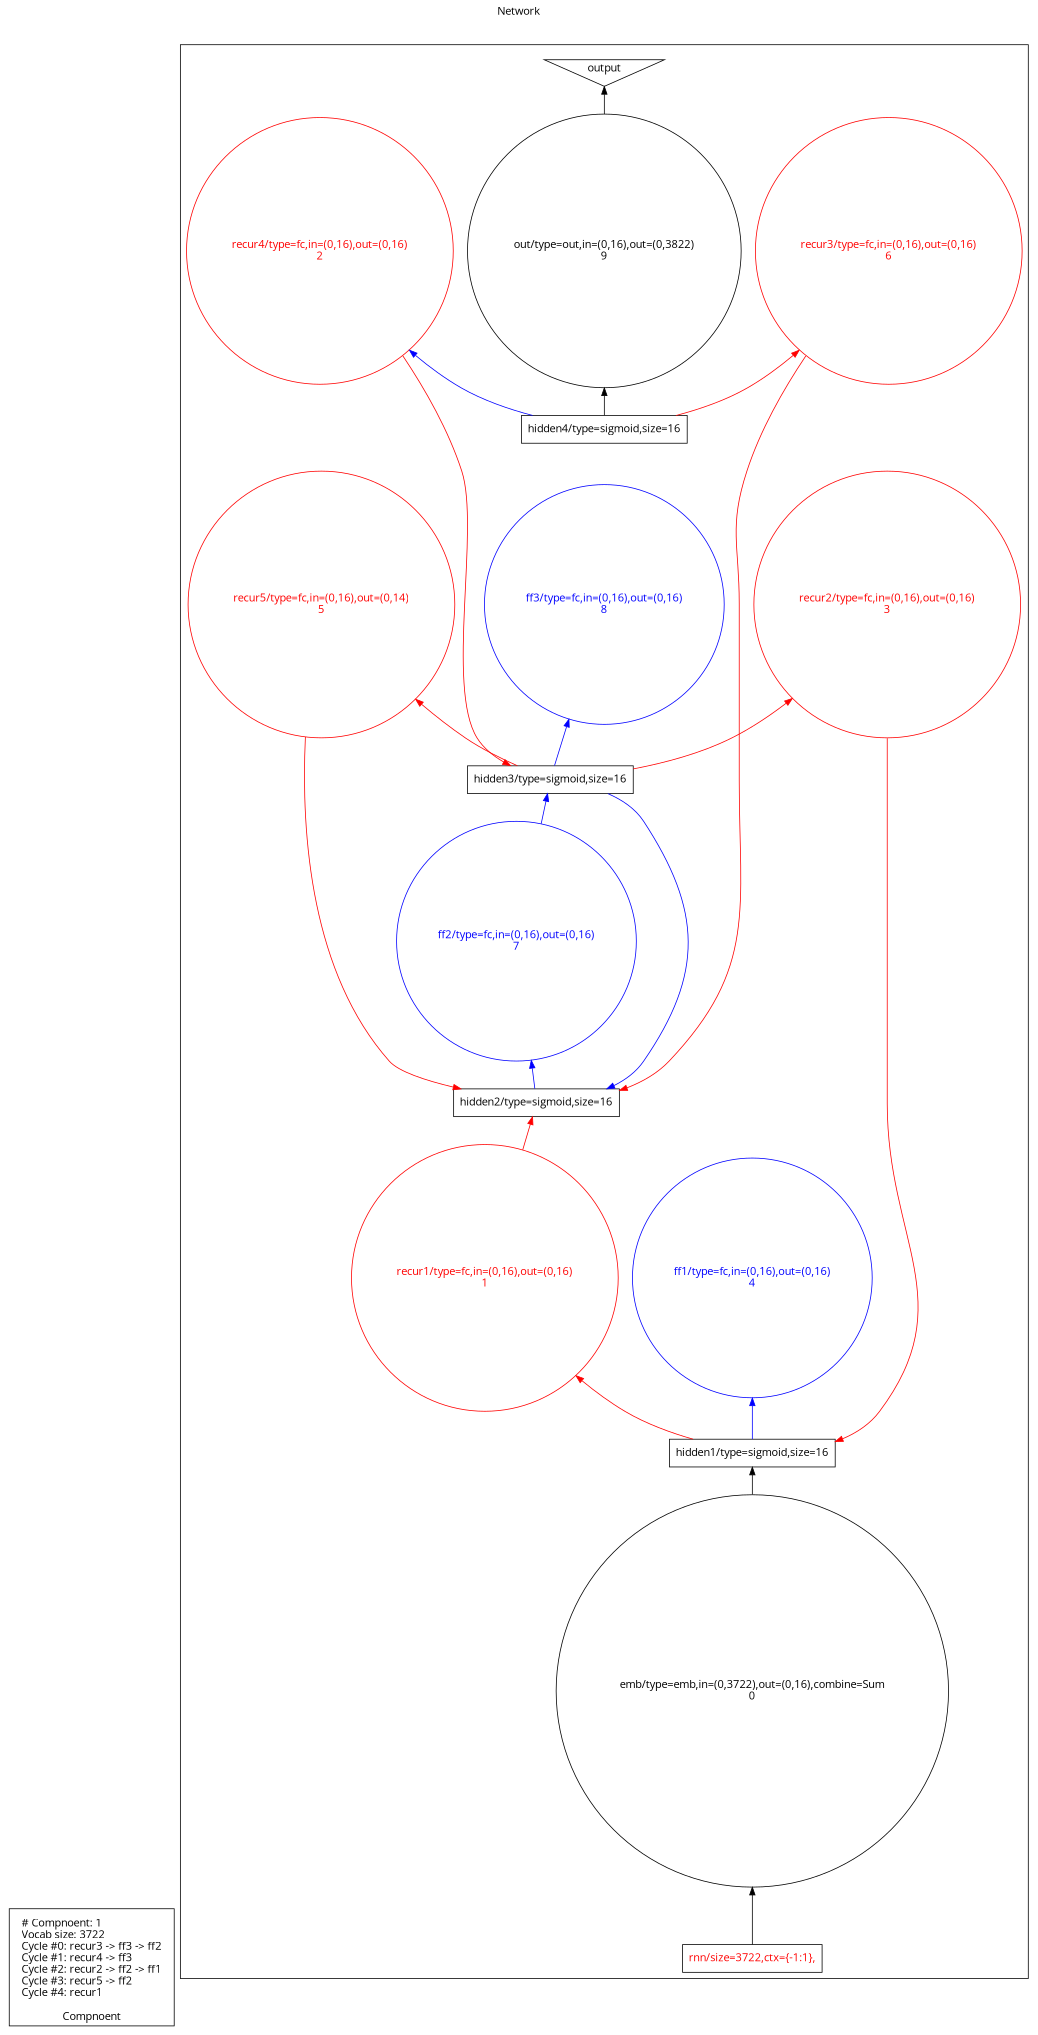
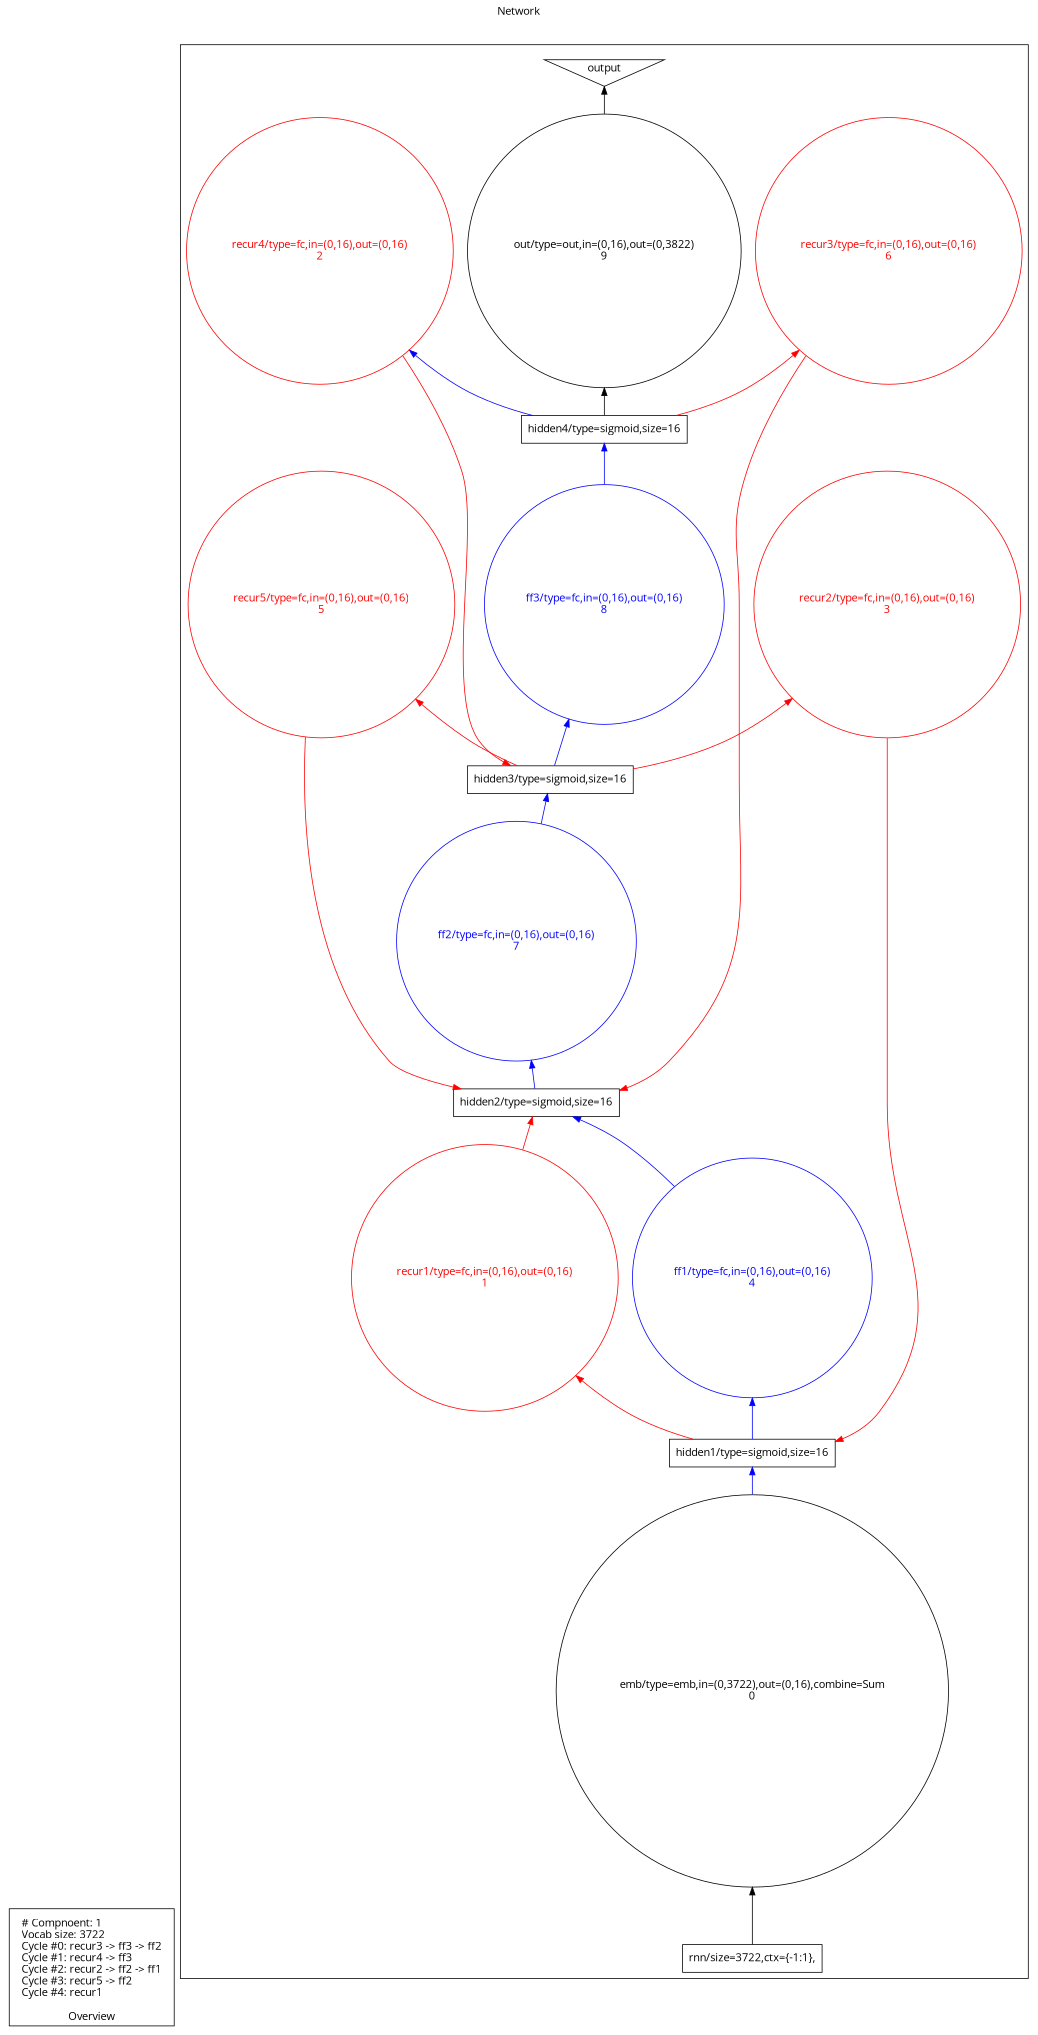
  digraph {
    fontname="Open Sans"
    label=Network
    labelloc=t
    rankdir=BT
    node [fontname="Open Sans" shape=circle color=black fixedsize=false fontcolor=black]
    edge [color=red fontname="Open Sans"]
    n1 [label="# Compnoent: 1\lVocab size: 3722\lCycle #0: recur3 -> ff3 -> ff2\lCycle #1: recur4 -> ff3\lCycle #2: recur2 -> ff2 -> ff1\lCycle #3: recur5 -> ff2\lCycle #4: recur1\l" shape=plaintext style=solid color="" fixedsize="" fontcolor=""]
-   n2 [fontcolor=red label="rnn/size=3722,ctx={-1:1}," shape=box]
+   n2 [label="rnn/size=3722,ctx={-1:1}," shape=box]
    output [orientation=180 shape=triangle]
    n4 [label="emb/type=emb,in=(0,3722),out=(0,16),combine=Sum\n0"]
    n5 [label="hidden1/type=sigmoid,size=16" shape=box]
    n6 [color=blue fontcolor=blue label="ff1/type=fc,in=(0,16),out=(0,16)\n4"]
    n7 [color=red fontcolor=red label="recur1/type=fc,in=(0,16),out=(0,16)\n1"]
    n8 [label="hidden2/type=sigmoid,size=16" shape=box]
    n9 [color=blue fontcolor=blue label="ff2/type=fc,in=(0,16),out=(0,16)\n7"]
    n10 [label="hidden3/type=sigmoid,size=16" shape=box]
    n11 [color=blue fontcolor=blue label="ff3/type=fc,in=(0,16),out=(0,16)\n8"]
    n12 [color=red fontcolor=red label="recur2/type=fc,in=(0,16),out=(0,16)\n3"]
-   n13 [color=red fontcolor=red label="recur5/type=fc,in=(0,16),out=(0,14)\n5"]
+   n13 [color=red fontcolor=red label="recur5/type=fc,in=(0,16),out=(0,16)\n5"]
    n14 [label="hidden4/type=sigmoid,size=16" shape=box]
    n15 [color=red fontcolor=red label="recur3/type=fc,in=(0,16),out=(0,16)\n6"]
    n16 [color=red fontcolor=red label="recur4/type=fc,in=(0,16),out=(0,16)\n2"]
    n17 [label="out/type=out,in=(0,16),out=(0,3822)\n9"]
    subgraph cluster_1 {
-     label=Compnoent
+     label=Overview
      n1
    }
    subgraph cluster_2 {
      label=""
      output
      n4
      n5
      n6
      n7
      n8
      n9
      n10
      n11
      n12
      n13
      n14
      n15
      n16
      n17
      subgraph sub_3 {
        label=""
        rank=same
        n2
      }
    }
    n2 -> n4 [color=black]
-   n4 -> n5 [color=black]
+   n4 -> n5 [color=blue]
    n5 -> n6 [color=blue]
    n5 -> n7
-   n10 -> n8 [color=blue]
+   n6 -> n8 [color=blue]
    n7 -> n8
    n8 -> n9 [color=blue]
    n9 -> n10 [color=blue]
    n10 -> n11 [color=blue]
    n10 -> n12
    n10 -> n13
+   n11 -> n14 [color=blue]
    n12 -> n5
    n13 -> n8
    n14 -> n15
    n14 -> n16 [color=blue]
    n14 -> n17 [color=black]
    n15 -> n8
    n16 -> n10
    n17 -> output [color=black]
  }
